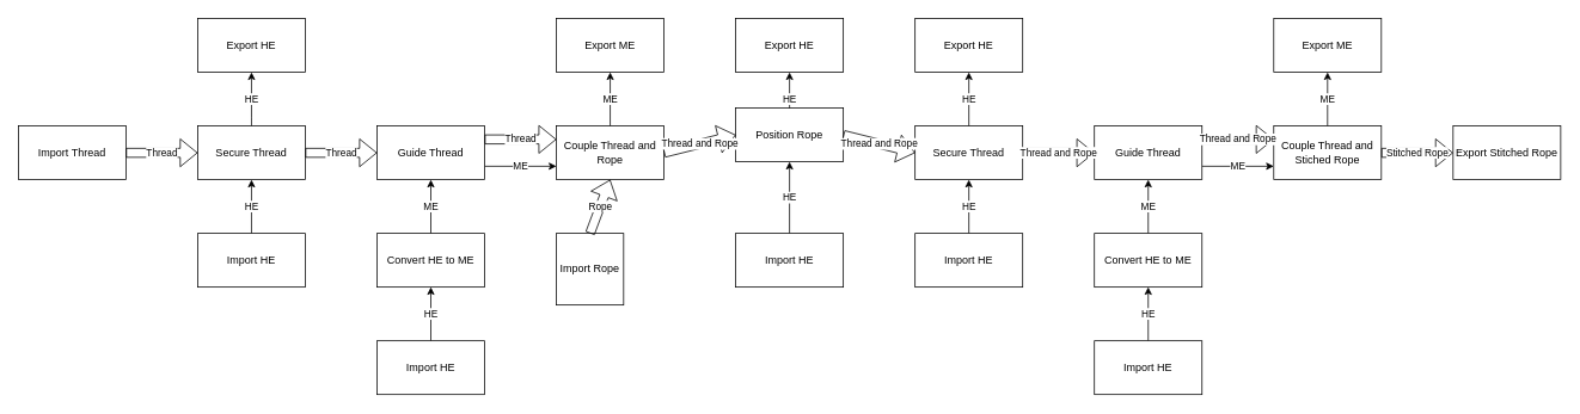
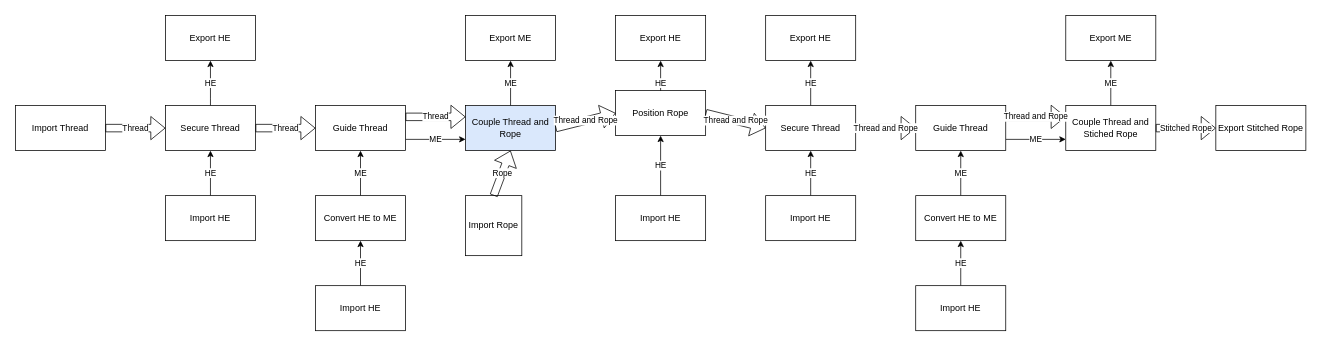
  <mxCell id="0" />
  <mxCell id="1" parent="0" />
  <mxCell id="2" value="HE" style="edgeStyle=orthogonalEdgeStyle;rounded=0;orthogonalLoop=1;jettySize=auto;html=1;exitX=0.5;exitY=0;exitDx=0;exitDy=0;entryX=0.5;entryY=1;entryDx=0;entryDy=0;" edge="1" parent="1" source="3" target="5"><mxGeometry relative="1" as="geometry" /></mxCell>
  <mxCell id="3" value="Import HE" style="rounded=0;whiteSpace=wrap;html=1;" vertex="1" parent="1"><mxGeometry x="420" y="380" width="120" height="60" as="geometry" /></mxCell>
  <mxCell id="4" value="ME" style="edgeStyle=orthogonalEdgeStyle;rounded=0;orthogonalLoop=1;jettySize=auto;html=1;exitX=0.5;exitY=0;exitDx=0;exitDy=0;entryX=0.5;entryY=1;entryDx=0;entryDy=0;" edge="1" parent="1" source="5" target="7"><mxGeometry relative="1" as="geometry" /></mxCell>
  <mxCell id="5" value="Convert HE to ME" style="rounded=0;whiteSpace=wrap;html=1;" vertex="1" parent="1"><mxGeometry x="420" y="260" width="120" height="60" as="geometry" /></mxCell>
  <mxCell id="6" value="ME" style="edgeStyle=orthogonalEdgeStyle;rounded=0;orthogonalLoop=1;jettySize=auto;html=1;exitX=1;exitY=0.75;exitDx=0;exitDy=0;entryX=0;entryY=0.75;entryDx=0;entryDy=0;" edge="1" parent="1" source="7" target="11"><mxGeometry relative="1" as="geometry" /></mxCell>
  <mxCell id="7" value="Guide Thread" style="rounded=0;whiteSpace=wrap;html=1;" vertex="1" parent="1"><mxGeometry x="420" y="140" width="120" height="60" as="geometry" /></mxCell>
  <mxCell id="8" value="Import Thread" style="rounded=0;whiteSpace=wrap;html=1;" vertex="1" parent="1"><mxGeometry x="20" y="140" width="120" height="60" as="geometry" /></mxCell>
  <mxCell id="9" value="Thread" style="shape=flexArrow;endArrow=classic;html=1;rounded=0;exitX=1;exitY=0.5;exitDx=0;exitDy=0;entryX=0;entryY=0.5;entryDx=0;entryDy=0;" edge="1" parent="1" source="8" target="19"><mxGeometry width="50" height="50" relative="1" as="geometry"><mxPoint x="420" y="250" as="sourcePoint" /><mxPoint x="480" y="20" as="targetPoint" /><mxPoint as="offset" /></mxGeometry></mxCell>
  <mxCell id="10" value="ME" style="edgeStyle=orthogonalEdgeStyle;rounded=0;orthogonalLoop=1;jettySize=auto;html=1;exitX=0.5;exitY=0;exitDx=0;exitDy=0;entryX=0.5;entryY=1;entryDx=0;entryDy=0;" edge="1" parent="1" source="11" target="17"><mxGeometry relative="1" as="geometry" /></mxCell>
- <mxCell id="11" value="Couple Thread and Rope" style="rounded=0;whiteSpace=wrap;html=1;" vertex="1" parent="1"><mxGeometry x="620" y="140" width="120" height="60" as="geometry" /></mxCell>
+ <mxCell id="11" value="Couple Thread and Rope" style="rounded=0;whiteSpace=wrap;html=1;fillColor=#dae8fc;" vertex="1" parent="1"><mxGeometry x="620" y="140" width="120" height="60" as="geometry" /></mxCell>
  <mxCell id="12" value="Thread" style="shape=flexArrow;endArrow=classic;html=1;rounded=0;exitX=1;exitY=0.25;exitDx=0;exitDy=0;entryX=0;entryY=0.25;entryDx=0;entryDy=0;" edge="1" parent="1" source="7" target="11"><mxGeometry width="50" height="50" relative="1" as="geometry"><mxPoint x="490" y="90" as="sourcePoint" /><mxPoint x="490" y="150" as="targetPoint" /><mxPoint as="offset" /></mxGeometry></mxCell>
  <mxCell id="13" value="HE" style="edgeStyle=orthogonalEdgeStyle;rounded=0;orthogonalLoop=1;jettySize=auto;html=1;entryX=0.5;entryY=1;entryDx=0;entryDy=0;" edge="1" parent="1" source="14" target="16"><mxGeometry relative="1" as="geometry" /></mxCell>
  <mxCell id="14" value="Import HE" style="rounded=0;whiteSpace=wrap;html=1;" vertex="1" parent="1"><mxGeometry x="1220" y="380" width="120" height="60" as="geometry" /></mxCell>
  <mxCell id="15" value="ME" style="edgeStyle=orthogonalEdgeStyle;rounded=0;orthogonalLoop=1;jettySize=auto;html=1;exitX=0.5;exitY=0;exitDx=0;exitDy=0;entryX=0.5;entryY=1;entryDx=0;entryDy=0;" edge="1" parent="1" source="16" target="24"><mxGeometry relative="1" as="geometry"><mxPoint x="1080" y="200" as="targetPoint" /></mxGeometry></mxCell>
  <mxCell id="16" value="Convert HE to ME" style="rounded=0;whiteSpace=wrap;html=1;" vertex="1" parent="1"><mxGeometry x="1220" y="260" width="120" height="60" as="geometry" /></mxCell>
  <mxCell id="17" value="Export ME" style="rounded=0;whiteSpace=wrap;html=1;" vertex="1" parent="1"><mxGeometry x="620" y="20" width="120" height="60" as="geometry" /></mxCell>
  <mxCell id="18" value="HE" style="edgeStyle=orthogonalEdgeStyle;rounded=0;orthogonalLoop=1;jettySize=auto;html=1;exitX=0.5;exitY=0;exitDx=0;exitDy=0;entryX=0.5;entryY=1;entryDx=0;entryDy=0;" edge="1" parent="1" source="19" target="30"><mxGeometry relative="1" as="geometry"><Array as="points"><mxPoint x="280" y="130" /><mxPoint x="280" y="130" /></Array></mxGeometry></mxCell>
  <mxCell id="19" value="Secure Thread" style="rounded=0;whiteSpace=wrap;html=1;" vertex="1" parent="1"><mxGeometry x="220" y="140" width="120" height="60" as="geometry" /></mxCell>
  <mxCell id="20" value="Thread" style="shape=flexArrow;endArrow=classic;html=1;rounded=0;exitX=1;exitY=0.5;exitDx=0;exitDy=0;entryX=0;entryY=0.5;entryDx=0;entryDy=0;" edge="1" parent="1" source="19" target="7"><mxGeometry width="50" height="50" relative="1" as="geometry"><mxPoint x="410" y="90" as="sourcePoint" /><mxPoint x="420" y="120" as="targetPoint" /><mxPoint as="offset" /></mxGeometry></mxCell>
  <mxCell id="21" value="HE" style="edgeStyle=orthogonalEdgeStyle;rounded=0;orthogonalLoop=1;jettySize=auto;html=1;exitX=0.5;exitY=0;exitDx=0;exitDy=0;entryX=0.5;entryY=1;entryDx=0;entryDy=0;" edge="1" parent="1" source="22" target="33"><mxGeometry relative="1" as="geometry" /></mxCell>
  <mxCell id="22" value="Secure Thread" style="rounded=0;whiteSpace=wrap;html=1;" vertex="1" parent="1"><mxGeometry x="1020" y="140" width="120" height="60" as="geometry" /></mxCell>
  <mxCell id="23" value="ME" style="edgeStyle=orthogonalEdgeStyle;rounded=0;orthogonalLoop=1;jettySize=auto;html=1;exitX=1;exitY=0.75;exitDx=0;exitDy=0;entryX=0;entryY=0.75;entryDx=0;entryDy=0;" edge="1" parent="1" source="24" target="26"><mxGeometry relative="1" as="geometry" /></mxCell>
  <mxCell id="24" value="Guide Thread" style="rounded=0;whiteSpace=wrap;html=1;" vertex="1" parent="1"><mxGeometry x="1220" y="140" width="120" height="60" as="geometry" /></mxCell>
  <mxCell id="25" value="ME" style="edgeStyle=orthogonalEdgeStyle;rounded=0;orthogonalLoop=1;jettySize=auto;html=1;exitX=0.5;exitY=0;exitDx=0;exitDy=0;entryX=0.5;entryY=1;entryDx=0;entryDy=0;" edge="1" parent="1" source="26" target="35"><mxGeometry relative="1" as="geometry" /></mxCell>
  <mxCell id="26" value="Couple Thread and Stiched Rope" style="rounded=0;whiteSpace=wrap;html=1;" vertex="1" parent="1"><mxGeometry x="1420" y="140" width="120" height="60" as="geometry" /></mxCell>
  <mxCell id="27" value="Thread and Rope" style="shape=flexArrow;endArrow=classic;html=1;rounded=0;exitX=1;exitY=0.25;exitDx=0;exitDy=0;entryX=0;entryY=0.25;entryDx=0;entryDy=0;" edge="1" parent="1" source="24" target="26"><mxGeometry width="50" height="50" relative="1" as="geometry"><mxPoint x="1290" y="90" as="sourcePoint" /><mxPoint x="1290" y="150" as="targetPoint" /><mxPoint as="offset" /></mxGeometry></mxCell>
  <mxCell id="28" value="HE" style="edgeStyle=orthogonalEdgeStyle;rounded=0;orthogonalLoop=1;jettySize=auto;html=1;exitX=0.5;exitY=0;exitDx=0;exitDy=0;entryX=0.5;entryY=1;entryDx=0;entryDy=0;" edge="1" parent="1" source="29" target="19"><mxGeometry relative="1" as="geometry" /></mxCell>
  <mxCell id="29" value="Import HE" style="rounded=0;whiteSpace=wrap;html=1;" vertex="1" parent="1"><mxGeometry x="220" y="260" width="120" height="60" as="geometry" /></mxCell>
  <mxCell id="30" value="Export HE" style="rounded=0;whiteSpace=wrap;html=1;" vertex="1" parent="1"><mxGeometry x="220" y="20" width="120" height="60" as="geometry" /></mxCell>
  <mxCell id="31" value="HE" style="edgeStyle=orthogonalEdgeStyle;rounded=0;orthogonalLoop=1;jettySize=auto;html=1;exitX=0.5;exitY=0;exitDx=0;exitDy=0;" edge="1" parent="1" source="32" target="22"><mxGeometry relative="1" as="geometry" /></mxCell>
  <mxCell id="32" value="Import HE" style="rounded=0;whiteSpace=wrap;html=1;" vertex="1" parent="1"><mxGeometry x="1020" y="260" width="120" height="60" as="geometry" /></mxCell>
  <mxCell id="33" value="Export HE" style="rounded=0;whiteSpace=wrap;html=1;" vertex="1" parent="1"><mxGeometry x="1020" y="20" width="120" height="60" as="geometry" /></mxCell>
  <mxCell id="34" value="Thread and Rope" style="shape=flexArrow;endArrow=classic;html=1;rounded=0;exitX=1;exitY=0.5;exitDx=0;exitDy=0;entryX=0;entryY=0.5;entryDx=0;entryDy=0;" edge="1" parent="1" source="22" target="24"><mxGeometry width="50" height="50" relative="1" as="geometry"><mxPoint x="960" y="350" as="sourcePoint" /><mxPoint x="1040" y="350" as="targetPoint" /><mxPoint as="offset" /></mxGeometry></mxCell>
  <mxCell id="35" value="Export ME" style="rounded=0;whiteSpace=wrap;html=1;" vertex="1" parent="1"><mxGeometry x="1420" y="20" width="120" height="60" as="geometry" /></mxCell>
  <mxCell id="36" value="Export Stitched Rope" style="rounded=0;whiteSpace=wrap;html=1;" vertex="1" parent="1"><mxGeometry x="1620" y="140" width="120" height="60" as="geometry" /></mxCell>
  <mxCell id="37" value="HE" style="edgeStyle=orthogonalEdgeStyle;rounded=0;orthogonalLoop=1;jettySize=auto;html=1;exitX=0.5;exitY=0;exitDx=0;exitDy=0;entryX=0.5;entryY=1;entryDx=0;entryDy=0;" edge="1" parent="1" source="38" target="41"><mxGeometry relative="1" as="geometry"><Array as="points"><mxPoint x="880" y="130" /><mxPoint x="880" y="130" /></Array></mxGeometry></mxCell>
  <mxCell id="38" value="Position Rope" style="rounded=0;whiteSpace=wrap;html=1;" vertex="1" parent="1"><mxGeometry x="820" y="120" width="120" height="60" as="geometry" /></mxCell>
  <mxCell id="39" value="HE" style="edgeStyle=orthogonalEdgeStyle;rounded=0;orthogonalLoop=1;jettySize=auto;html=1;exitX=0.5;exitY=0;exitDx=0;exitDy=0;entryX=0.5;entryY=1;entryDx=0;entryDy=0;" edge="1" parent="1" source="40" target="38"><mxGeometry relative="1" as="geometry" /></mxCell>
  <mxCell id="40" value="Import HE" style="rounded=0;whiteSpace=wrap;html=1;" vertex="1" parent="1"><mxGeometry x="820" y="260" width="120" height="60" as="geometry" /></mxCell>
  <mxCell id="41" value="Export HE" style="rounded=0;whiteSpace=wrap;html=1;" vertex="1" parent="1"><mxGeometry x="820" y="20" width="120" height="60" as="geometry" /></mxCell>
  <mxCell id="42" value="Import Rope" style="rounded=0;whiteSpace=wrap;html=1;" vertex="1" parent="1"><mxGeometry x="620" y="260" width="75" height="80" as="geometry" /></mxCell>
  <mxCell id="43" value="Rope" style="shape=flexArrow;endArrow=classic;html=1;rounded=0;exitX=0.5;exitY=0;exitDx=0;exitDy=0;entryX=0.5;entryY=1;entryDx=0;entryDy=0;" edge="1" parent="1" source="42" target="11"><mxGeometry width="50" height="50" relative="1" as="geometry"><mxPoint x="550" y="165" as="sourcePoint" /><mxPoint x="630" y="165" as="targetPoint" /><mxPoint as="offset" /></mxGeometry></mxCell>
  <mxCell id="44" value="Thread and Rope" style="shape=flexArrow;endArrow=classic;html=1;rounded=0;exitX=1;exitY=0.5;exitDx=0;exitDy=0;entryX=0;entryY=0.5;entryDx=0;entryDy=0;" edge="1" parent="1" source="11" target="38"><mxGeometry width="50" height="50" relative="1" as="geometry"><mxPoint x="690" y="270" as="sourcePoint" /><mxPoint x="690" y="210" as="targetPoint" /><mxPoint as="offset" /></mxGeometry></mxCell>
  <mxCell id="45" value="Thread and Rope" style="shape=flexArrow;endArrow=classic;html=1;rounded=0;exitX=1;exitY=0.5;exitDx=0;exitDy=0;entryX=0;entryY=0.5;entryDx=0;entryDy=0;" edge="1" parent="1" source="38" target="22"><mxGeometry width="50" height="50" relative="1" as="geometry"><mxPoint x="750" y="180" as="sourcePoint" /><mxPoint x="830" y="180" as="targetPoint" /><mxPoint as="offset" /></mxGeometry></mxCell>
  <mxCell id="46" value="Stitched Rope" style="shape=flexArrow;endArrow=classic;html=1;rounded=0;entryX=0;entryY=0.5;entryDx=0;entryDy=0;exitX=1;exitY=0.5;exitDx=0;exitDy=0;" edge="1" parent="1" source="26" target="36"><mxGeometry width="50" height="50" relative="1" as="geometry"><mxPoint x="1550" y="250" as="sourcePoint" /><mxPoint x="1430" y="165" as="targetPoint" /><mxPoint as="offset" /></mxGeometry></mxCell>
